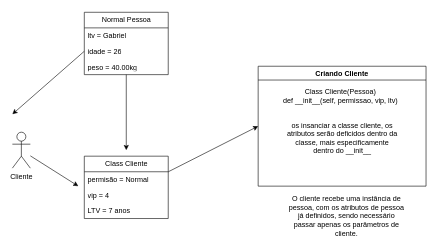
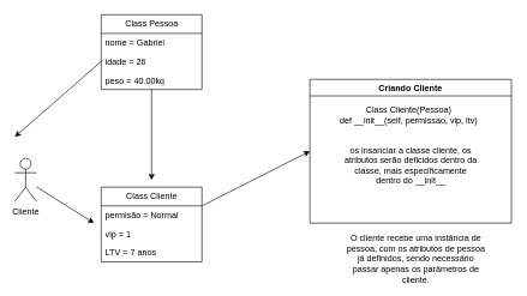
  <mxCell id="0" />
  <mxCell id="1" parent="0" />
  <mxCell id="2" style="edgeStyle=none;html=1;" edge="1" parent="1" source="3"><mxGeometry relative="1" as="geometry"><mxPoint x="210" y="250" as="targetPoint" /></mxGeometry></mxCell>
- <mxCell id="3" value="Normal Pessoa" style="swimlane;fontStyle=0;childLayout=stackLayout;horizontal=1;startSize=26;fillColor=none;horizontalStack=0;resizeParent=1;resizeParentMax=0;resizeLast=0;collapsible=1;marginBottom=0;html=1;" vertex="1" parent="1"><mxGeometry x="140" y="20" width="140" height="104" as="geometry" /></mxCell>
- <mxCell id="4" value="ltv = Gabriel" style="text;strokeColor=none;fillColor=none;align=left;verticalAlign=top;spacingLeft=4;spacingRight=4;overflow=hidden;rotatable=0;points=[[0,0.5],[1,0.5]];portConstraint=eastwest;whiteSpace=wrap;html=1;" vertex="1" parent="3"><mxGeometry y="26" width="140" height="26" as="geometry" /></mxCell>
+ <mxCell id="3" value="Class Pessoa" style="swimlane;fontStyle=0;childLayout=stackLayout;horizontal=1;startSize=26;fillColor=none;horizontalStack=0;resizeParent=1;resizeParentMax=0;resizeLast=0;collapsible=1;marginBottom=0;html=1;" vertex="1" parent="1"><mxGeometry x="140" y="20" width="140" height="104" as="geometry" /></mxCell>
+ <mxCell id="4" value="nome = Gabriel" style="text;strokeColor=none;fillColor=none;align=left;verticalAlign=top;spacingLeft=4;spacingRight=4;overflow=hidden;rotatable=0;points=[[0,0.5],[1,0.5]];portConstraint=eastwest;whiteSpace=wrap;html=1;" vertex="1" parent="3"><mxGeometry y="26" width="140" height="26" as="geometry" /></mxCell>
  <mxCell id="5" style="edgeStyle=none;html=1;exitX=0;exitY=0.5;exitDx=0;exitDy=0;" edge="1" parent="3" source="6"><mxGeometry relative="1" as="geometry"><mxPoint x="-120" y="170.0" as="targetPoint" /></mxGeometry></mxCell>
  <mxCell id="6" value="idade = 26&lt;div&gt;&lt;br&gt;&lt;/div&gt;" style="text;strokeColor=none;fillColor=none;align=left;verticalAlign=top;spacingLeft=4;spacingRight=4;overflow=hidden;rotatable=0;points=[[0,0.5],[1,0.5]];portConstraint=eastwest;whiteSpace=wrap;html=1;" vertex="1" parent="3"><mxGeometry y="52" width="140" height="26" as="geometry" /></mxCell>
  <mxCell id="7" value="peso = 40.00kg" style="text;strokeColor=none;fillColor=none;align=left;verticalAlign=top;spacingLeft=4;spacingRight=4;overflow=hidden;rotatable=0;points=[[0,0.5],[1,0.5]];portConstraint=eastwest;whiteSpace=wrap;html=1;" vertex="1" parent="3"><mxGeometry y="78" width="140" height="26" as="geometry" /></mxCell>
  <mxCell id="8" value="Class Cliente" style="swimlane;fontStyle=0;childLayout=stackLayout;horizontal=1;startSize=26;fillColor=none;horizontalStack=0;resizeParent=1;resizeParentMax=0;resizeLast=0;collapsible=1;marginBottom=0;html=1;" vertex="1" parent="1"><mxGeometry x="140" y="260" width="140" height="104" as="geometry" /></mxCell>
  <mxCell id="9" style="edgeStyle=none;html=1;exitX=1;exitY=0.003;exitDx=0;exitDy=0;exitPerimeter=0;" edge="1" parent="8" source="10"><mxGeometry relative="1" as="geometry"><mxPoint x="290" y="-50" as="targetPoint" /></mxGeometry></mxCell>
  <mxCell id="10" value="permisão = Normal" style="text;strokeColor=none;fillColor=none;align=left;verticalAlign=top;spacingLeft=4;spacingRight=4;overflow=hidden;rotatable=0;points=[[0,0.5],[1,0.5]];portConstraint=eastwest;whiteSpace=wrap;html=1;" vertex="1" parent="8"><mxGeometry y="26" width="140" height="26" as="geometry" /></mxCell>
- <mxCell id="11" value="vip = 4&lt;div&gt;&lt;br&gt;&lt;/div&gt;" style="text;strokeColor=none;fillColor=none;align=left;verticalAlign=top;spacingLeft=4;spacingRight=4;overflow=hidden;rotatable=0;points=[[0,0.5],[1,0.5]];portConstraint=eastwest;whiteSpace=wrap;html=1;" vertex="1" parent="8"><mxGeometry y="52" width="140" height="26" as="geometry" /></mxCell>
+ <mxCell id="11" value="vip = 1&lt;div&gt;&lt;br&gt;&lt;/div&gt;" style="text;strokeColor=none;fillColor=none;align=left;verticalAlign=top;spacingLeft=4;spacingRight=4;overflow=hidden;rotatable=0;points=[[0,0.5],[1,0.5]];portConstraint=eastwest;whiteSpace=wrap;html=1;" vertex="1" parent="8"><mxGeometry y="52" width="140" height="26" as="geometry" /></mxCell>
  <mxCell id="12" value="LTV = 7 anos" style="text;strokeColor=none;fillColor=none;align=left;verticalAlign=top;spacingLeft=4;spacingRight=4;overflow=hidden;rotatable=0;points=[[0,0.5],[1,0.5]];portConstraint=eastwest;whiteSpace=wrap;html=1;" vertex="1" parent="8"><mxGeometry y="78" width="140" height="26" as="geometry" /></mxCell>
  <mxCell id="13" value="Criando Cliente" style="swimlane;" vertex="1" parent="1"><mxGeometry x="430" y="110" width="280" height="200" as="geometry" /></mxCell>
  <mxCell id="14" value="Class Cliente(Pessoa)&lt;div&gt;def __init__(self, permissao, vip, ltv)&lt;/div&gt;" style="text;html=1;align=center;verticalAlign=middle;whiteSpace=wrap;rounded=0;" vertex="1" parent="13"><mxGeometry x="40" y="20" width="195" height="60" as="geometry" /></mxCell>
  <mxCell id="15" value="os insanciar a classe cliente, os atributos serão deficidos dentro da classe, mais especificamente dentro do __init__" style="text;html=1;align=center;verticalAlign=middle;whiteSpace=wrap;rounded=0;" vertex="1" parent="13"><mxGeometry x="42.5" y="90" width="195" height="60" as="geometry" /></mxCell>
  <mxCell id="16" value="O cliente recebe uma instância de pessoa, com os atributos de pessoa já definidos, sendo necessário passar apenas os parâmetros de cliente." style="text;html=1;align=center;verticalAlign=middle;whiteSpace=wrap;rounded=0;" vertex="1" parent="1"><mxGeometry x="480" y="330" width="195" height="60" as="geometry" /></mxCell>
  <mxCell id="17" style="edgeStyle=none;html=1;" edge="1" parent="1" source="18"><mxGeometry relative="1" as="geometry"><mxPoint x="130" y="310" as="targetPoint" /></mxGeometry></mxCell>
  <mxCell id="18" value="Cliente" style="shape=umlActor;verticalLabelPosition=bottom;verticalAlign=top;html=1;outlineConnect=0;" vertex="1" parent="1"><mxGeometry x="20" y="220" width="30" height="60" as="geometry" /></mxCell>
